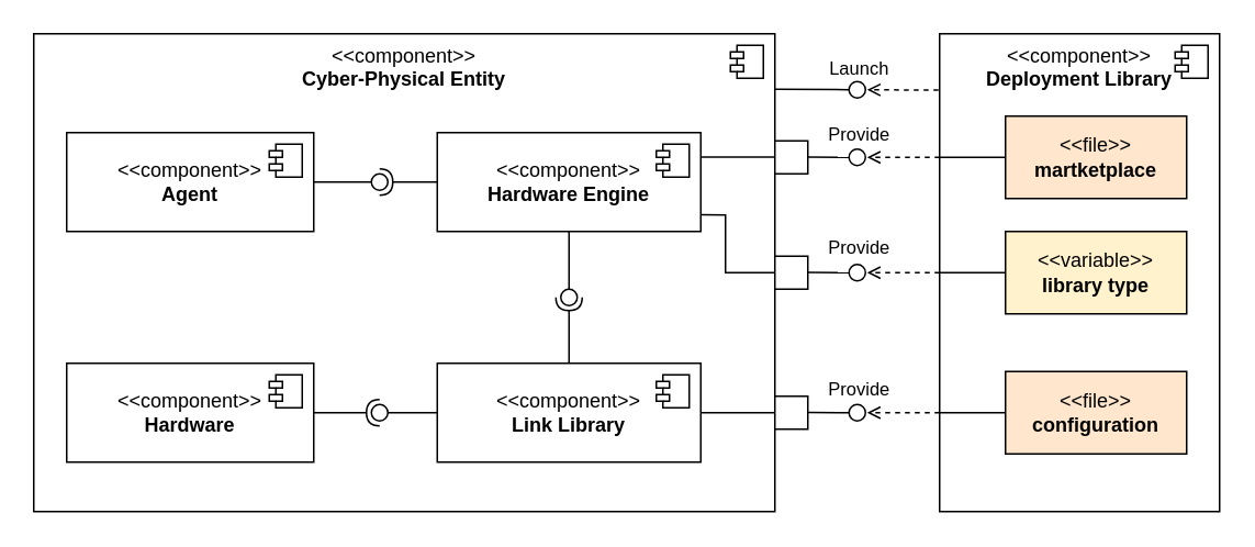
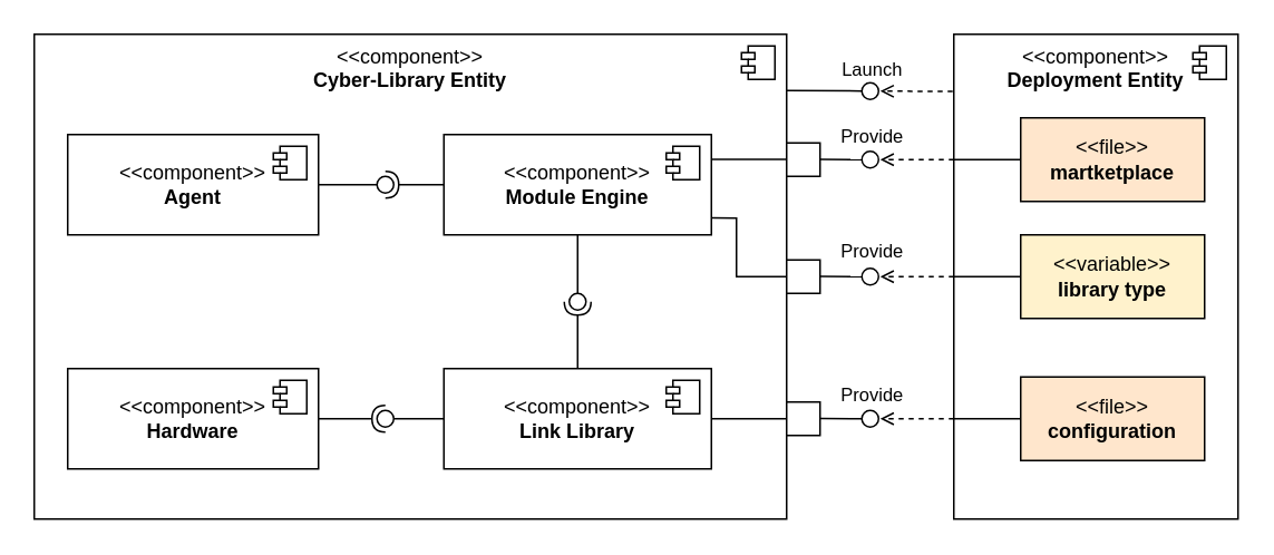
  <mxCell id="0" />
  <mxCell id="1" parent="0" />
- <mxCell id="2" value="&amp;lt;&amp;lt;component&amp;gt;&amp;gt;&lt;br&gt;&lt;b&gt;Deployment Library&lt;/b&gt;" style="html=1;dropTarget=0;whiteSpace=wrap;horizontal=1;verticalAlign=top;" vertex="1" parent="1"><mxGeometry x="570" y="20" width="170" height="290" as="geometry" /></mxCell>
+ <mxCell id="2" value="&amp;lt;&amp;lt;component&amp;gt;&amp;gt;&lt;br&gt;&lt;b&gt;Deployment Entity&lt;/b&gt;" style="html=1;dropTarget=0;whiteSpace=wrap;horizontal=1;verticalAlign=top;" vertex="1" parent="1"><mxGeometry x="570" y="20" width="170" height="290" as="geometry" /></mxCell>
  <mxCell id="3" value="" style="shape=module;jettyWidth=8;jettyHeight=4;" vertex="1" parent="2"><mxGeometry x="1" width="20" height="20" relative="1" as="geometry"><mxPoint x="-27" y="7" as="offset" /></mxGeometry></mxCell>
- <mxCell id="4" value="&amp;lt;&amp;lt;component&amp;gt;&amp;gt;&lt;br&gt;&lt;b&gt;Cyber-Physical Entity&lt;/b&gt;" style="html=1;dropTarget=0;whiteSpace=wrap;verticalAlign=top;" vertex="1" parent="1"><mxGeometry x="20" y="20" width="450" height="290" as="geometry" /></mxCell>
+ <mxCell id="4" value="&amp;lt;&amp;lt;component&amp;gt;&amp;gt;&lt;br&gt;&lt;b&gt;Cyber-Library Entity&lt;/b&gt;" style="html=1;dropTarget=0;whiteSpace=wrap;verticalAlign=top;" vertex="1" parent="1"><mxGeometry x="20" y="20" width="450" height="290" as="geometry" /></mxCell>
  <mxCell id="5" value="" style="shape=module;jettyWidth=8;jettyHeight=4;" vertex="1" parent="4"><mxGeometry x="1" width="20" height="20" relative="1" as="geometry"><mxPoint x="-27" y="7" as="offset" /></mxGeometry></mxCell>
  <mxCell id="6" value="" style="rounded=0;orthogonalLoop=1;jettySize=auto;html=1;endArrow=halfCircle;endFill=0;endSize=6;strokeWidth=1;sketch=0;exitX=0;exitY=0.5;exitDx=0;exitDy=0;" edge="1" parent="1" source="9"><mxGeometry relative="1" as="geometry"><mxPoint x="369.95" y="110.16" as="sourcePoint" /><mxPoint x="230" y="110" as="targetPoint" /></mxGeometry></mxCell>
  <mxCell id="7" value="" style="rounded=0;orthogonalLoop=1;jettySize=auto;html=1;endArrow=oval;endFill=0;sketch=0;sourcePerimeterSpacing=0;targetPerimeterSpacing=0;endSize=10;exitX=1;exitY=0.5;exitDx=0;exitDy=0;" edge="1" parent="1" source="19"><mxGeometry relative="1" as="geometry"><mxPoint x="200" y="275" as="sourcePoint" /><mxPoint x="230" y="110" as="targetPoint" /></mxGeometry></mxCell>
  <mxCell id="8" value="" style="ellipse;whiteSpace=wrap;html=1;align=center;aspect=fixed;fillColor=none;strokeColor=none;resizable=0;perimeter=centerPerimeter;rotatable=0;allowArrows=0;points=[];outlineConnect=1;" vertex="1" parent="1"><mxGeometry x="225" y="260" width="10" height="10" as="geometry" /></mxCell>
- <mxCell id="9" value="&amp;lt;&amp;lt;component&amp;gt;&amp;gt;&lt;br&gt;&lt;div&gt;&lt;b&gt;Hardware Engine&lt;/b&gt;&lt;/div&gt;" style="html=1;dropTarget=0;whiteSpace=wrap;" vertex="1" parent="1"><mxGeometry x="265" y="80" width="160" height="60" as="geometry" /></mxCell>
+ <mxCell id="9" value="&amp;lt;&amp;lt;component&amp;gt;&amp;gt;&lt;br&gt;&lt;div&gt;&lt;b&gt;Module Engine&lt;/b&gt;&lt;/div&gt;" style="html=1;dropTarget=0;whiteSpace=wrap;" vertex="1" parent="1"><mxGeometry x="265" y="80" width="160" height="60" as="geometry" /></mxCell>
  <mxCell id="10" value="" style="shape=module;jettyWidth=8;jettyHeight=4;" vertex="1" parent="9"><mxGeometry x="1" width="20" height="20" relative="1" as="geometry"><mxPoint x="-27" y="7" as="offset" /></mxGeometry></mxCell>
  <mxCell id="11" value="&amp;lt;&amp;lt;component&amp;gt;&amp;gt;&lt;br&gt;&lt;b&gt;Link Library&lt;/b&gt;" style="html=1;dropTarget=0;whiteSpace=wrap;" vertex="1" parent="1"><mxGeometry x="265" y="220" width="160" height="60" as="geometry" /></mxCell>
  <mxCell id="12" value="" style="shape=module;jettyWidth=8;jettyHeight=4;" vertex="1" parent="11"><mxGeometry x="1" width="20" height="20" relative="1" as="geometry"><mxPoint x="-27" y="7" as="offset" /></mxGeometry></mxCell>
  <mxCell id="13" value="" style="rounded=0;orthogonalLoop=1;jettySize=auto;html=1;endArrow=halfCircle;endFill=0;endSize=6;strokeWidth=1;sketch=0;exitX=0.5;exitY=0;exitDx=0;exitDy=0;" edge="1" parent="1" source="11"><mxGeometry relative="1" as="geometry"><mxPoint x="280" y="505" as="sourcePoint" /><mxPoint x="345" y="180" as="targetPoint" /></mxGeometry></mxCell>
  <mxCell id="14" value="" style="rounded=0;orthogonalLoop=1;jettySize=auto;html=1;endArrow=oval;endFill=0;sketch=0;sourcePerimeterSpacing=0;targetPerimeterSpacing=0;endSize=10;exitX=0.5;exitY=1;exitDx=0;exitDy=0;" edge="1" parent="1" source="9"><mxGeometry relative="1" as="geometry"><mxPoint x="240" y="505" as="sourcePoint" /><mxPoint x="345" y="180" as="targetPoint" /></mxGeometry></mxCell>
  <mxCell id="15" value="&amp;lt;&amp;lt;component&amp;gt;&amp;gt;&lt;br&gt;&lt;b&gt;Hardware&lt;/b&gt;" style="html=1;dropTarget=0;whiteSpace=wrap;" vertex="1" parent="1"><mxGeometry x="40" y="220" width="150" height="60" as="geometry" /></mxCell>
  <mxCell id="16" value="" style="shape=module;jettyWidth=8;jettyHeight=4;" vertex="1" parent="15"><mxGeometry x="1" width="20" height="20" relative="1" as="geometry"><mxPoint x="-27" y="7" as="offset" /></mxGeometry></mxCell>
  <mxCell id="17" value="" style="rounded=0;orthogonalLoop=1;jettySize=auto;html=1;endArrow=oval;endFill=0;sketch=0;sourcePerimeterSpacing=0;targetPerimeterSpacing=0;endSize=10;exitX=0;exitY=0.5;exitDx=0;exitDy=0;" edge="1" parent="1" source="11"><mxGeometry relative="1" as="geometry"><mxPoint x="150" y="80" as="sourcePoint" /><mxPoint x="230" y="250" as="targetPoint" /></mxGeometry></mxCell>
  <mxCell id="18" value="" style="rounded=0;orthogonalLoop=1;jettySize=auto;html=1;endArrow=halfCircle;endFill=0;endSize=6;strokeWidth=1;sketch=0;exitX=1;exitY=0.5;exitDx=0;exitDy=0;" edge="1" parent="1" source="15"><mxGeometry relative="1" as="geometry"><mxPoint x="320" y="80" as="sourcePoint" /><mxPoint x="230" y="250" as="targetPoint" /></mxGeometry></mxCell>
  <mxCell id="19" value="&amp;lt;&amp;lt;component&amp;gt;&amp;gt;&lt;br&gt;&lt;b&gt;Agent&lt;/b&gt;" style="html=1;dropTarget=0;whiteSpace=wrap;" vertex="1" parent="1"><mxGeometry x="40" y="80" width="150" height="60" as="geometry" /></mxCell>
  <mxCell id="20" value="" style="shape=module;jettyWidth=8;jettyHeight=4;" vertex="1" parent="19"><mxGeometry x="1" width="20" height="20" relative="1" as="geometry"><mxPoint x="-27" y="7" as="offset" /></mxGeometry></mxCell>
  <mxCell id="21" value="" style="rounded=0;whiteSpace=wrap;html=1;" vertex="1" parent="1"><mxGeometry x="470" y="240" width="20" height="20" as="geometry" /></mxCell>
  <mxCell id="22" value="&amp;lt;&amp;lt;file&amp;gt;&amp;gt;&lt;br&gt;&lt;b&gt;martketplace&lt;/b&gt;" style="html=1;whiteSpace=wrap;fillColor=#ffe6cc;" vertex="1" parent="1"><mxGeometry x="610" y="70" width="110" height="50" as="geometry" /></mxCell>
  <mxCell id="23" value="" style="endArrow=none;html=1;rounded=0;entryX=0;entryY=0.5;entryDx=0;entryDy=0;" edge="1" parent="1" target="22"><mxGeometry width="50" height="50" relative="1" as="geometry"><mxPoint x="570" y="95" as="sourcePoint" /><mxPoint x="600" y="160" as="targetPoint" /></mxGeometry></mxCell>
  <mxCell id="24" value="" style="rounded=0;whiteSpace=wrap;html=1;" vertex="1" parent="1"><mxGeometry x="470" y="85" width="20" height="20" as="geometry" /></mxCell>
  <mxCell id="25" value="" style="endArrow=none;html=1;rounded=0;exitX=1;exitY=0.5;exitDx=0;exitDy=0;entryX=0;entryY=0.5;entryDx=0;entryDy=0;" edge="1" parent="1"><mxGeometry width="50" height="50" relative="1" as="geometry"><mxPoint x="425" y="94.83" as="sourcePoint" /><mxPoint x="470" y="94.83" as="targetPoint" /></mxGeometry></mxCell>
  <mxCell id="26" value="&amp;lt;&amp;lt;file&amp;gt;&amp;gt;&lt;br&gt;&lt;b&gt;configuration&lt;/b&gt;" style="html=1;whiteSpace=wrap;fillColor=#ffe6cc;" vertex="1" parent="1"><mxGeometry x="610" y="225" width="110" height="50" as="geometry" /></mxCell>
  <mxCell id="27" value="" style="endArrow=none;html=1;rounded=0;entryX=0;entryY=0.5;entryDx=0;entryDy=0;" edge="1" parent="1" target="26"><mxGeometry width="50" height="50" relative="1" as="geometry"><mxPoint x="570" y="250" as="sourcePoint" /><mxPoint x="570" y="150" as="targetPoint" /></mxGeometry></mxCell>
  <mxCell id="28" value="" style="endArrow=none;html=1;rounded=0;exitX=0;exitY=0.5;exitDx=0;exitDy=0;entryX=1;entryY=0.5;entryDx=0;entryDy=0;" edge="1" parent="1" source="21" target="11"><mxGeometry width="50" height="50" relative="1" as="geometry"><mxPoint x="560" y="260" as="sourcePoint" /><mxPoint x="620" y="260" as="targetPoint" /></mxGeometry></mxCell>
  <mxCell id="29" value="&amp;lt;&amp;lt;variable&amp;gt;&amp;gt;&lt;br&gt;&lt;b&gt;library type&lt;/b&gt;" style="html=1;whiteSpace=wrap;fillColor=#fff2cc;" vertex="1" parent="1"><mxGeometry x="610" y="140" width="110" height="50" as="geometry" /></mxCell>
  <mxCell id="30" value="" style="endArrow=none;html=1;rounded=0;exitX=0;exitY=0.5;exitDx=0;exitDy=0;" edge="1" parent="1" source="29"><mxGeometry width="50" height="50" relative="1" as="geometry"><mxPoint x="500" y="190" as="sourcePoint" /><mxPoint x="570" y="165" as="targetPoint" /></mxGeometry></mxCell>
  <mxCell id="31" value="" style="rounded=0;orthogonalLoop=1;jettySize=auto;html=1;endArrow=oval;endFill=0;sketch=0;sourcePerimeterSpacing=0;targetPerimeterSpacing=0;endSize=10;exitX=1;exitY=0.116;exitDx=0;exitDy=0;exitPerimeter=0;" edge="1" parent="1" source="4"><mxGeometry relative="1" as="geometry"><mxPoint x="225" y="385" as="sourcePoint" /><mxPoint x="520" y="54" as="targetPoint" /></mxGeometry></mxCell>
  <mxCell id="32" value="" style="endArrow=open;html=1;rounded=0;exitX=-0.004;exitY=0.118;exitDx=0;exitDy=0;exitPerimeter=0;dashed=1;endFill=0;" edge="1" parent="1" source="2"><mxGeometry width="50" height="50" relative="1" as="geometry"><mxPoint x="480" y="50" as="sourcePoint" /><mxPoint x="526" y="54" as="targetPoint" /></mxGeometry></mxCell>
  <mxCell id="33" value="Launch" style="edgeLabel;html=1;align=center;verticalAlign=middle;resizable=0;points=[];" vertex="1" connectable="0" parent="32"><mxGeometry x="0.574" y="-2" relative="1" as="geometry"><mxPoint x="-15" y="-12" as="offset" /></mxGeometry></mxCell>
  <mxCell id="34" value="" style="rounded=0;whiteSpace=wrap;html=1;" vertex="1" parent="1"><mxGeometry x="470" y="155" width="20" height="20" as="geometry" /></mxCell>
  <mxCell id="35" value="" style="endArrow=none;html=1;rounded=0;exitX=1;exitY=0.5;exitDx=0;exitDy=0;entryX=1;entryY=0.5;entryDx=0;entryDy=0;" edge="1" parent="1" target="4"><mxGeometry width="50" height="50" relative="1" as="geometry"><mxPoint x="425" y="129.83" as="sourcePoint" /><mxPoint x="470" y="129.83" as="targetPoint" /><Array as="points"><mxPoint x="440" y="130" /><mxPoint x="440" y="165" /></Array></mxGeometry></mxCell>
  <mxCell id="36" value="" style="rounded=0;orthogonalLoop=1;jettySize=auto;html=1;endArrow=oval;endFill=0;sketch=0;sourcePerimeterSpacing=0;targetPerimeterSpacing=0;endSize=10;exitX=1;exitY=0.116;exitDx=0;exitDy=0;exitPerimeter=0;" edge="1" parent="1"><mxGeometry relative="1" as="geometry"><mxPoint x="490" y="94.83" as="sourcePoint" /><mxPoint x="520" y="95" as="targetPoint" /></mxGeometry></mxCell>
  <mxCell id="37" value="" style="endArrow=open;html=1;rounded=0;dashed=1;endFill=0;" edge="1" parent="1"><mxGeometry width="50" height="50" relative="1" as="geometry"><mxPoint x="570" y="95" as="sourcePoint" /><mxPoint x="526" y="95" as="targetPoint" /></mxGeometry></mxCell>
  <mxCell id="38" value="Provide" style="edgeLabel;html=1;align=center;verticalAlign=middle;resizable=0;points=[];" vertex="1" connectable="0" parent="37"><mxGeometry x="0.574" y="-2" relative="1" as="geometry"><mxPoint x="-15" y="-13" as="offset" /></mxGeometry></mxCell>
  <mxCell id="39" value="" style="rounded=0;orthogonalLoop=1;jettySize=auto;html=1;endArrow=oval;endFill=0;sketch=0;sourcePerimeterSpacing=0;targetPerimeterSpacing=0;endSize=10;exitX=1;exitY=0.116;exitDx=0;exitDy=0;exitPerimeter=0;" edge="1" parent="1"><mxGeometry relative="1" as="geometry"><mxPoint x="490" y="164.88" as="sourcePoint" /><mxPoint x="520" y="165" as="targetPoint" /></mxGeometry></mxCell>
  <mxCell id="40" value="" style="endArrow=open;html=1;rounded=0;dashed=1;endFill=0;" edge="1" parent="1"><mxGeometry width="50" height="50" relative="1" as="geometry"><mxPoint x="570" y="165" as="sourcePoint" /><mxPoint x="526" y="165" as="targetPoint" /></mxGeometry></mxCell>
  <mxCell id="41" value="Provide" style="edgeLabel;html=1;align=center;verticalAlign=middle;resizable=0;points=[];" vertex="1" connectable="0" parent="40"><mxGeometry x="0.574" y="-2" relative="1" as="geometry"><mxPoint x="-15" y="-14" as="offset" /></mxGeometry></mxCell>
  <mxCell id="42" value="" style="rounded=0;orthogonalLoop=1;jettySize=auto;html=1;endArrow=oval;endFill=0;sketch=0;sourcePerimeterSpacing=0;targetPerimeterSpacing=0;endSize=10;exitX=1;exitY=0.116;exitDx=0;exitDy=0;exitPerimeter=0;" edge="1" parent="1"><mxGeometry relative="1" as="geometry"><mxPoint x="490" y="249.88" as="sourcePoint" /><mxPoint x="520" y="250" as="targetPoint" /></mxGeometry></mxCell>
  <mxCell id="43" value="" style="endArrow=open;html=1;rounded=0;dashed=1;endFill=0;" edge="1" parent="1"><mxGeometry width="50" height="50" relative="1" as="geometry"><mxPoint x="570" y="250" as="sourcePoint" /><mxPoint x="526" y="250" as="targetPoint" /></mxGeometry></mxCell>
  <mxCell id="44" value="Provide" style="edgeLabel;html=1;align=center;verticalAlign=middle;resizable=0;points=[];" vertex="1" connectable="0" parent="43"><mxGeometry x="0.574" y="-2" relative="1" as="geometry"><mxPoint x="-15" y="-13" as="offset" /></mxGeometry></mxCell>
